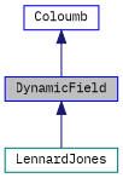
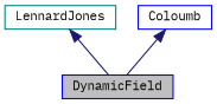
  digraph {
    fontname="IBM Plex Mono"
    node [color=blue fillcolor=white fontname="IBM Plex Mono" fontsize=10 shape=record style=filled]
    edge [color=midnightblue dir=back fontname="IBM Plex Mono" fontsize=10 labelfontname=Helvetica labelfontsize=10 style=solid]
    n1 [fillcolor=grey75 fontcolor=black height=0.2 label=DynamicField width=0.4]
    n2 [color=teal height=0.2 label=LennardJones width=0.4]
    n3 [height=0.2 label=Coloumb width=0.4]
-   n1 -> n2
+   n2 -> n1
    n3 -> n1
  }
